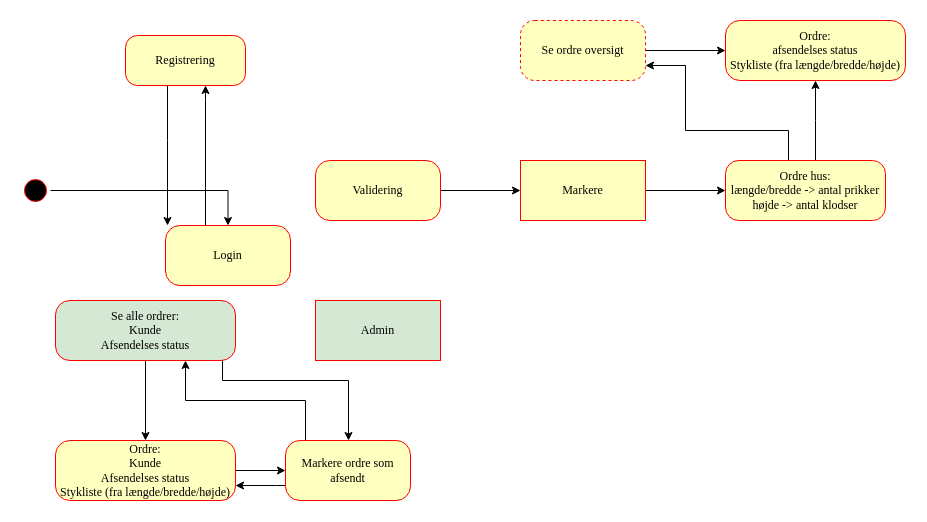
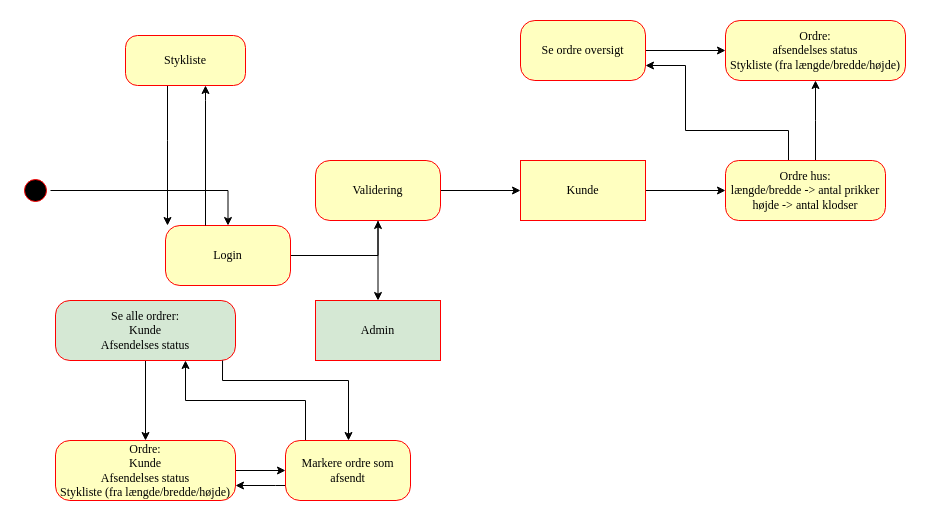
  <mxCell id="0" />
  <mxCell id="1" parent="0" />
  <mxCell id="2" style="edgeStyle=orthogonalEdgeStyle;rounded=0;orthogonalLoop=1;jettySize=auto;html=1;" edge="1" parent="1" source="3" target="5"><mxGeometry relative="1" as="geometry" /></mxCell>
  <mxCell id="3" value="" style="ellipse;html=1;shape=startState;fillColor=#000000;strokeColor=#ff0000;rounded=1;shadow=0;comic=0;labelBackgroundColor=none;fontFamily=Verdana;fontSize=12;fontColor=#000000;align=center;direction=south;" parent="1" vertex="1"><mxGeometry x="20" y="175" width="30" height="30" as="geometry" /></mxCell>
+ <mxCell id="4" value="" style="edgeStyle=orthogonalEdgeStyle;rounded=0;orthogonalLoop=1;jettySize=auto;html=1;" edge="1" parent="1" source="5" target="8"><mxGeometry relative="1" as="geometry" /></mxCell>
  <mxCell id="5" value="Login" style="rounded=1;whiteSpace=wrap;html=1;arcSize=24;fillColor=#ffffc0;strokeColor=#ff0000;shadow=0;comic=0;labelBackgroundColor=none;fontFamily=Verdana;fontSize=12;fontColor=#000000;align=center;" parent="1" vertex="1"><mxGeometry x="165" y="225" width="125" height="60" as="geometry" /></mxCell>
  <mxCell id="6" value="" style="edgeStyle=orthogonalEdgeStyle;rounded=0;orthogonalLoop=1;jettySize=auto;html=1;" edge="1" parent="1" source="8" target="19"><mxGeometry relative="1" as="geometry" /></mxCell>
+ <mxCell id="7" value="" style="edgeStyle=orthogonalEdgeStyle;rounded=0;orthogonalLoop=1;jettySize=auto;html=1;" edge="1" parent="1" source="8" target="9"><mxGeometry relative="1" as="geometry" /></mxCell>
  <mxCell id="8" value="Validering" style="rounded=1;whiteSpace=wrap;html=1;arcSize=24;fillColor=#ffffc0;strokeColor=#ff0000;shadow=0;comic=0;labelBackgroundColor=none;fontFamily=Verdana;fontSize=12;fontColor=#000000;align=center;" vertex="1" parent="1"><mxGeometry x="315" y="160" width="125" height="60" as="geometry" /></mxCell>
  <mxCell id="9" value="Admin" style="rounded=1;whiteSpace=wrap;html=1;arcSize=0;fillColor=#d5e8d4;strokeColor=#ff0000;shadow=0;comic=0;labelBackgroundColor=none;fontFamily=Verdana;fontSize=12;fontColor=#000000;align=center;" vertex="1" parent="1"><mxGeometry x="315" y="300" width="125" height="60" as="geometry" /></mxCell>
  <mxCell id="10" value="" style="edgeStyle=orthogonalEdgeStyle;rounded=0;orthogonalLoop=1;jettySize=auto;html=1;" edge="1" parent="1" source="11" target="13"><mxGeometry relative="1" as="geometry" /></mxCell>
  <mxCell id="11" value="Se alle ordrer:&lt;br&gt;Kunde&lt;br&gt;Afsendelses status&lt;br&gt;" style="rounded=1;whiteSpace=wrap;html=1;arcSize=24;fillColor=#d5e8d4;strokeColor=#ff0000;shadow=0;comic=0;labelBackgroundColor=none;fontFamily=Verdana;fontSize=12;fontColor=#000000;align=center;" vertex="1" parent="1"><mxGeometry x="55" y="300" width="180" height="60" as="geometry" /></mxCell>
  <mxCell id="12" value="" style="edgeStyle=orthogonalEdgeStyle;rounded=0;orthogonalLoop=1;jettySize=auto;html=1;" edge="1" parent="1" source="13" target="17"><mxGeometry relative="1" as="geometry" /></mxCell>
  <mxCell id="13" value="Ordre:&lt;br&gt;Kunde&lt;br&gt;Afsendelses status&lt;br&gt;Stykliste (fra længde/bredde/højde)&lt;br&gt;" style="rounded=1;whiteSpace=wrap;html=1;arcSize=24;fillColor=#ffffc0;strokeColor=#ff0000;shadow=0;comic=0;labelBackgroundColor=none;fontFamily=Verdana;fontSize=12;fontColor=#000000;align=center;" vertex="1" parent="1"><mxGeometry x="55" y="440" width="180" height="60" as="geometry" /></mxCell>
  <mxCell id="14" value="" style="edgeStyle=orthogonalEdgeStyle;rounded=0;orthogonalLoop=1;jettySize=auto;html=1;" edge="1" parent="1" source="17"><mxGeometry relative="1" as="geometry"><mxPoint x="185" y="360" as="targetPoint" /><Array as="points"><mxPoint x="305" y="400" /><mxPoint x="185" y="400" /></Array></mxGeometry></mxCell>
  <mxCell id="15" value="" style="edgeStyle=orthogonalEdgeStyle;rounded=0;orthogonalLoop=1;jettySize=auto;html=1;exitX=0.928;exitY=1;exitDx=0;exitDy=0;exitPerimeter=0;" edge="1" parent="1" source="11" target="17"><mxGeometry relative="1" as="geometry"><Array as="points"><mxPoint x="222" y="380" /><mxPoint x="348" y="380" /></Array></mxGeometry></mxCell>
  <mxCell id="16" value="" style="edgeStyle=orthogonalEdgeStyle;rounded=0;orthogonalLoop=1;jettySize=auto;html=1;entryX=1;entryY=0.75;entryDx=0;entryDy=0;" edge="1" parent="1" source="17" target="13"><mxGeometry relative="1" as="geometry"><mxPoint x="347.5" y="580" as="targetPoint" /><Array as="points"><mxPoint x="275" y="485" /><mxPoint x="275" y="485" /></Array></mxGeometry></mxCell>
  <mxCell id="17" value="Markere ordre som afsendt" style="rounded=1;whiteSpace=wrap;html=1;arcSize=24;fillColor=#ffffc0;strokeColor=#ff0000;shadow=0;comic=0;labelBackgroundColor=none;fontFamily=Verdana;fontSize=12;fontColor=#000000;align=center;" vertex="1" parent="1"><mxGeometry x="285" y="440" width="125" height="60" as="geometry" /></mxCell>
  <mxCell id="18" value="" style="edgeStyle=orthogonalEdgeStyle;rounded=0;orthogonalLoop=1;jettySize=auto;html=1;" edge="1" parent="1" source="19" target="25"><mxGeometry relative="1" as="geometry" /></mxCell>
- <mxCell id="19" value="Markere" style="rounded=1;whiteSpace=wrap;html=1;arcSize=0;fillColor=#ffffc0;strokeColor=#ff0000;shadow=0;comic=0;labelBackgroundColor=none;fontFamily=Verdana;fontSize=12;fontColor=#000000;align=center;" vertex="1" parent="1"><mxGeometry x="520" y="160" width="125" height="60" as="geometry" /></mxCell>
+ <mxCell id="19" value="Kunde" style="rounded=1;whiteSpace=wrap;html=1;arcSize=0;fillColor=#ffffc0;strokeColor=#ff0000;shadow=0;comic=0;labelBackgroundColor=none;fontFamily=Verdana;fontSize=12;fontColor=#000000;align=center;" vertex="1" parent="1"><mxGeometry x="520" y="160" width="125" height="60" as="geometry" /></mxCell>
  <mxCell id="20" value="" style="edgeStyle=orthogonalEdgeStyle;rounded=0;orthogonalLoop=1;jettySize=auto;html=1;" edge="1" parent="1" source="21" target="22"><mxGeometry relative="1" as="geometry" /></mxCell>
- <mxCell id="21" value="Se ordre oversigt" style="rounded=1;whiteSpace=wrap;html=1;arcSize=24;fillColor=#ffffc0;strokeColor=#ff0000;shadow=0;comic=0;labelBackgroundColor=none;fontFamily=Verdana;fontSize=12;fontColor=#000000;align=center;dashed=1;" vertex="1" parent="1"><mxGeometry x="520" y="20" width="125" height="60" as="geometry" /></mxCell>
+ <mxCell id="21" value="Se ordre oversigt" style="rounded=1;whiteSpace=wrap;html=1;arcSize=24;fillColor=#ffffc0;strokeColor=#ff0000;shadow=0;comic=0;labelBackgroundColor=none;fontFamily=Verdana;fontSize=12;fontColor=#000000;align=center;" vertex="1" parent="1"><mxGeometry x="520" y="20" width="125" height="60" as="geometry" /></mxCell>
  <mxCell id="22" value="Ordre:&lt;br&gt;afsendelses status&lt;br&gt;Stykliste (fra længde/bredde/højde)&lt;br&gt;" style="rounded=1;whiteSpace=wrap;html=1;arcSize=24;fillColor=#ffffc0;strokeColor=#ff0000;shadow=0;comic=0;labelBackgroundColor=none;fontFamily=Verdana;fontSize=12;fontColor=#000000;align=center;" vertex="1" parent="1"><mxGeometry x="725" y="20" width="180" height="60" as="geometry" /></mxCell>
  <mxCell id="23" value="" style="edgeStyle=orthogonalEdgeStyle;rounded=0;orthogonalLoop=1;jettySize=auto;html=1;entryX=1;entryY=0.75;entryDx=0;entryDy=0;" edge="1" parent="1" source="25" target="21"><mxGeometry relative="1" as="geometry"><Array as="points"><mxPoint x="788" y="130" /><mxPoint x="685" y="130" /><mxPoint x="685" y="65" /></Array></mxGeometry></mxCell>
  <mxCell id="24" value="" style="edgeStyle=orthogonalEdgeStyle;rounded=0;orthogonalLoop=1;jettySize=auto;html=1;" edge="1" parent="1" source="25" target="22"><mxGeometry relative="1" as="geometry"><Array as="points"><mxPoint x="815" y="120" /><mxPoint x="815" y="120" /></Array></mxGeometry></mxCell>
  <mxCell id="25" value="Ordre hus:&lt;br&gt;længde/bredde -&amp;gt; antal prikker&lt;br&gt;højde -&amp;gt; antal klodser&lt;br&gt;" style="rounded=1;whiteSpace=wrap;html=1;arcSize=22;fillColor=#ffffc0;strokeColor=#ff0000;shadow=0;comic=0;labelBackgroundColor=none;fontFamily=Verdana;fontSize=12;fontColor=#000000;align=center;" vertex="1" parent="1"><mxGeometry x="725" y="160" width="160" height="60" as="geometry" /></mxCell>
  <mxCell id="26" value="" style="edgeStyle=orthogonalEdgeStyle;rounded=0;orthogonalLoop=1;jettySize=auto;html=1;exitX=0.35;exitY=1;exitDx=0;exitDy=0;exitPerimeter=0;" edge="1" parent="1" source="28" target="5"><mxGeometry relative="1" as="geometry"><Array as="points"><mxPoint x="167" y="140" /><mxPoint x="167" y="140" /></Array></mxGeometry></mxCell>
  <mxCell id="27" value="" style="edgeStyle=orthogonalEdgeStyle;rounded=0;orthogonalLoop=1;jettySize=auto;html=1;" edge="1" parent="1" source="5" target="28"><mxGeometry relative="1" as="geometry"><mxPoint x="355" y="65" as="sourcePoint" /><Array as="points"><mxPoint x="205" y="100" /><mxPoint x="205" y="100" /></Array></mxGeometry></mxCell>
- <mxCell id="28" value="Registrering&lt;br&gt;" style="rounded=1;whiteSpace=wrap;html=1;arcSize=24;fillColor=#ffffc0;strokeColor=#ff0000;shadow=0;comic=0;labelBackgroundColor=none;fontFamily=Verdana;fontSize=12;fontColor=#000000;align=center;" parent="1" vertex="1"><mxGeometry x="125" y="35" width="120" height="50" as="geometry" /></mxCell>
+ <mxCell id="28" value="Stykliste&lt;br&gt;" style="rounded=1;whiteSpace=wrap;html=1;arcSize=24;fillColor=#ffffc0;strokeColor=#ff0000;shadow=0;comic=0;labelBackgroundColor=none;fontFamily=Verdana;fontSize=12;fontColor=#000000;align=center;" parent="1" vertex="1"><mxGeometry x="125" y="35" width="120" height="50" as="geometry" /></mxCell>
